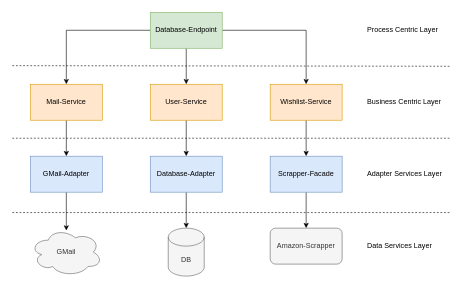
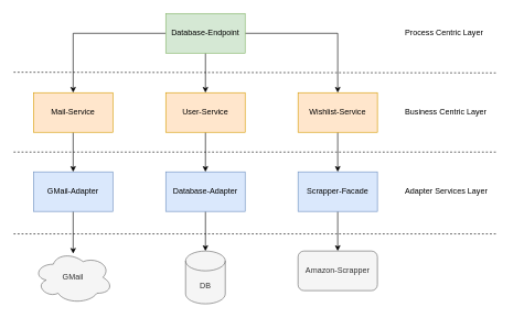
  <mxCell id="0" />
  <mxCell id="1" parent="0" />
  <mxCell id="2" style="edgeStyle=orthogonalEdgeStyle;rounded=0;orthogonalLoop=1;jettySize=auto;html=1;exitX=0;exitY=0.5;exitDx=0;exitDy=0;entryX=0.5;entryY=0;entryDx=0;entryDy=0;" edge="1" parent="1" source="5" target="7"><mxGeometry relative="1" as="geometry" /></mxCell>
  <mxCell id="3" style="edgeStyle=orthogonalEdgeStyle;rounded=0;orthogonalLoop=1;jettySize=auto;html=1;exitX=1;exitY=0.5;exitDx=0;exitDy=0;entryX=0.5;entryY=0;entryDx=0;entryDy=0;" edge="1" parent="1" source="5" target="11"><mxGeometry relative="1" as="geometry" /></mxCell>
  <mxCell id="4" style="edgeStyle=orthogonalEdgeStyle;rounded=0;orthogonalLoop=1;jettySize=auto;html=1;exitX=0.5;exitY=1;exitDx=0;exitDy=0;entryX=0.5;entryY=0;entryDx=0;entryDy=0;" edge="1" parent="1" source="5" target="9"><mxGeometry relative="1" as="geometry" /></mxCell>
  <mxCell id="5" value="Database-Endpoint" style="rounded=0;whiteSpace=wrap;html=1;fillColor=#d5e8d4;strokeColor=#82b366;" vertex="1" parent="1"><mxGeometry x="250" y="20" width="120" height="60" as="geometry" /></mxCell>
  <mxCell id="6" style="edgeStyle=orthogonalEdgeStyle;rounded=0;orthogonalLoop=1;jettySize=auto;html=1;exitX=0.5;exitY=1;exitDx=0;exitDy=0;entryX=0.5;entryY=0;entryDx=0;entryDy=0;" edge="1" parent="1" source="7" target="13"><mxGeometry relative="1" as="geometry" /></mxCell>
  <mxCell id="7" value="Mail-Service" style="rounded=0;whiteSpace=wrap;html=1;fillColor=#ffe6cc;strokeColor=#d79b00;" vertex="1" parent="1"><mxGeometry x="50" y="140" width="120" height="60" as="geometry" /></mxCell>
  <mxCell id="8" style="edgeStyle=orthogonalEdgeStyle;rounded=0;orthogonalLoop=1;jettySize=auto;html=1;exitX=0.5;exitY=1;exitDx=0;exitDy=0;entryX=0.5;entryY=0;entryDx=0;entryDy=0;" edge="1" parent="1" source="9" target="15"><mxGeometry relative="1" as="geometry" /></mxCell>
  <mxCell id="9" value="&lt;div&gt;User-Service&lt;/div&gt;" style="rounded=0;whiteSpace=wrap;html=1;fillColor=#ffe6cc;strokeColor=#d79b00;" vertex="1" parent="1"><mxGeometry x="250" y="140" width="120" height="60" as="geometry" /></mxCell>
  <mxCell id="10" style="edgeStyle=orthogonalEdgeStyle;rounded=0;orthogonalLoop=1;jettySize=auto;html=1;exitX=0.5;exitY=1;exitDx=0;exitDy=0;entryX=0.5;entryY=0;entryDx=0;entryDy=0;" edge="1" parent="1" source="11" target="17"><mxGeometry relative="1" as="geometry" /></mxCell>
  <mxCell id="11" value="Wishlist-Service" style="rounded=0;whiteSpace=wrap;html=1;fillColor=#ffe6cc;strokeColor=#d79b00;" vertex="1" parent="1"><mxGeometry x="450" y="140" width="120" height="60" as="geometry" /></mxCell>
  <mxCell id="12" style="edgeStyle=orthogonalEdgeStyle;rounded=0;orthogonalLoop=1;jettySize=auto;html=1;exitX=0.5;exitY=1;exitDx=0;exitDy=0;entryX=0.5;entryY=0.05;entryDx=0;entryDy=0;entryPerimeter=0;" edge="1" parent="1" source="13" target="19"><mxGeometry relative="1" as="geometry" /></mxCell>
  <mxCell id="13" value="GMail-Adapter" style="rounded=0;whiteSpace=wrap;html=1;fillColor=#dae8fc;strokeColor=#6c8ebf;" vertex="1" parent="1"><mxGeometry x="50" y="260" width="120" height="60" as="geometry" /></mxCell>
  <mxCell id="14" style="edgeStyle=orthogonalEdgeStyle;rounded=0;orthogonalLoop=1;jettySize=auto;html=1;exitX=0.5;exitY=1;exitDx=0;exitDy=0;entryX=0.5;entryY=0;entryDx=0;entryDy=0;entryPerimeter=0;" edge="1" parent="1" source="15" target="18"><mxGeometry relative="1" as="geometry" /></mxCell>
  <mxCell id="15" value="Database-Adapter" style="rounded=0;whiteSpace=wrap;html=1;fillColor=#dae8fc;strokeColor=#6c8ebf;" vertex="1" parent="1"><mxGeometry x="250" y="260" width="120" height="60" as="geometry" /></mxCell>
  <mxCell id="16" style="edgeStyle=orthogonalEdgeStyle;rounded=0;orthogonalLoop=1;jettySize=auto;html=1;exitX=0.5;exitY=1;exitDx=0;exitDy=0;entryX=0.5;entryY=0;entryDx=0;entryDy=0;" edge="1" parent="1" source="17" target="20"><mxGeometry relative="1" as="geometry" /></mxCell>
  <mxCell id="17" value="Scrapper-Facade" style="rounded=0;whiteSpace=wrap;html=1;fillColor=#dae8fc;strokeColor=#6c8ebf;" vertex="1" parent="1"><mxGeometry x="450" y="260" width="120" height="60" as="geometry" /></mxCell>
  <mxCell id="18" value="DB" style="shape=cylinder3;whiteSpace=wrap;html=1;boundedLbl=1;backgroundOutline=1;size=15;fillColor=#f5f5f5;fontColor=#333333;strokeColor=#666666;" vertex="1" parent="1"><mxGeometry x="280" y="380" width="60" height="80" as="geometry" /></mxCell>
  <mxCell id="19" value="GMail" style="ellipse;shape=cloud;whiteSpace=wrap;html=1;fillColor=#f5f5f5;fontColor=#333333;strokeColor=#666666;" vertex="1" parent="1"><mxGeometry x="50" y="380" width="120" height="80" as="geometry" /></mxCell>
  <mxCell id="20" value="Amazon-Scrapper" style="rounded=1;whiteSpace=wrap;html=1;fillColor=#f5f5f5;fontColor=#333333;strokeColor=#666666;" vertex="1" parent="1"><mxGeometry x="450" y="380" width="120" height="60" as="geometry" /></mxCell>
  <mxCell id="21" value="" style="endArrow=none;dashed=1;html=1;rounded=0;" edge="1" parent="1"><mxGeometry width="50" height="50" relative="1" as="geometry"><mxPoint x="20" y="109" as="sourcePoint" /><mxPoint x="750" y="110" as="targetPoint" /></mxGeometry></mxCell>
  <mxCell id="22" value="" style="endArrow=none;dashed=1;html=1;rounded=0;" edge="1" parent="1"><mxGeometry width="50" height="50" relative="1" as="geometry"><mxPoint x="20" y="230" as="sourcePoint" /><mxPoint x="750" y="230" as="targetPoint" /></mxGeometry></mxCell>
  <mxCell id="23" value="" style="endArrow=none;dashed=1;html=1;rounded=0;" edge="1" parent="1"><mxGeometry width="50" height="50" relative="1" as="geometry"><mxPoint x="20" y="354" as="sourcePoint" /><mxPoint x="750" y="354" as="targetPoint" /></mxGeometry></mxCell>
  <mxCell id="24" value="Process Centric Layer" style="text;html=1;strokeColor=none;fillColor=none;align=left;verticalAlign=middle;whiteSpace=wrap;rounded=0;" vertex="1" parent="1"><mxGeometry x="610" y="35" width="160" height="30" as="geometry" /></mxCell>
  <mxCell id="25" value="Business Centric Layer" style="text;html=1;strokeColor=none;fillColor=none;align=left;verticalAlign=middle;whiteSpace=wrap;rounded=0;" vertex="1" parent="1"><mxGeometry x="610" y="155" width="160" height="30" as="geometry" /></mxCell>
  <mxCell id="26" value="Adapter Services Layer" style="text;html=1;strokeColor=none;fillColor=none;align=left;verticalAlign=middle;whiteSpace=wrap;rounded=0;" vertex="1" parent="1"><mxGeometry x="610" y="275" width="160" height="30" as="geometry" /></mxCell>
- <mxCell id="27" value="Data Services Layer" style="text;html=1;strokeColor=none;fillColor=none;align=left;verticalAlign=middle;whiteSpace=wrap;rounded=0;" vertex="1" parent="1"><mxGeometry x="610" y="395" width="160" height="30" as="geometry" /></mxCell>
